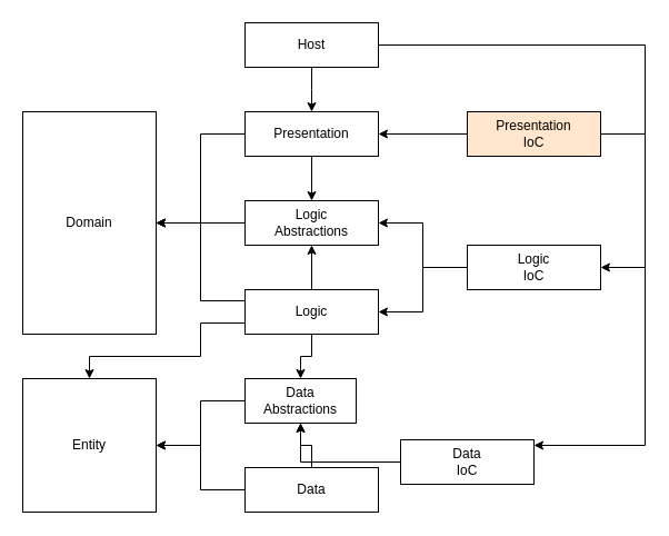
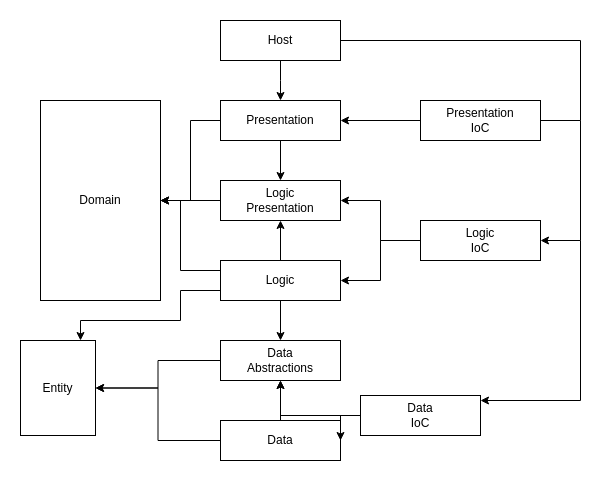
  <mxCell id="0" />
  <mxCell id="1" parent="0" />
  <mxCell id="2" style="edgeStyle=orthogonalEdgeStyle;rounded=0;orthogonalLoop=1;jettySize=auto;html=1;startArrow=none;startFill=0;endArrow=none;" parent="1" source="4" target="19" edge="1"><mxGeometry relative="1" as="geometry"><Array as="points"><mxPoint x="580" y="40" /><mxPoint x="580" y="120" /></Array></mxGeometry></mxCell>
  <mxCell id="3" style="edgeStyle=orthogonalEdgeStyle;rounded=0;orthogonalLoop=1;jettySize=auto;html=1;startArrow=none;startFill=0;" parent="1" source="4" edge="1"><mxGeometry relative="1" as="geometry"><mxPoint x="280" y="100" as="targetPoint" /></mxGeometry></mxCell>
  <mxCell id="4" value="Host" style="rounded=0;whiteSpace=wrap;html=1;" parent="1" vertex="1"><mxGeometry x="220" y="20" width="120" height="40" as="geometry" /></mxCell>
  <mxCell id="5" style="edgeStyle=orthogonalEdgeStyle;rounded=0;orthogonalLoop=1;jettySize=auto;html=1;startArrow=none;startFill=0;" parent="1" source="7" target="28" edge="1"><mxGeometry relative="1" as="geometry" /></mxCell>
  <mxCell id="6" style="edgeStyle=orthogonalEdgeStyle;rounded=0;orthogonalLoop=1;jettySize=auto;html=1;startArrow=none;startFill=0;" parent="1" source="7" target="8" edge="1"><mxGeometry relative="1" as="geometry" /></mxCell>
  <mxCell id="7" value="Presentation" style="rounded=0;whiteSpace=wrap;html=1;" parent="1" vertex="1"><mxGeometry x="220" y="100" width="120" height="40" as="geometry" /></mxCell>
- <mxCell id="8" value="Domain" style="rounded=0;whiteSpace=wrap;html=1;" parent="1" vertex="1"><mxGeometry x="20" y="100" width="120" height="200" as="geometry" /></mxCell>
+ <mxCell id="8" value="Domain" style="rounded=0;whiteSpace=wrap;html=1;" parent="1" vertex="1"><mxGeometry x="40" y="100" width="120" height="200" as="geometry" /></mxCell>
  <mxCell id="9" style="edgeStyle=orthogonalEdgeStyle;rounded=0;orthogonalLoop=1;jettySize=auto;html=1;startArrow=none;startFill=0;" parent="1" source="13" target="28" edge="1"><mxGeometry relative="1" as="geometry" /></mxCell>
  <mxCell id="10" style="edgeStyle=orthogonalEdgeStyle;rounded=0;orthogonalLoop=1;jettySize=auto;html=1;startArrow=none;startFill=0;" parent="1" source="13" target="30" edge="1"><mxGeometry relative="1" as="geometry" /></mxCell>
  <mxCell id="11" style="edgeStyle=orthogonalEdgeStyle;rounded=0;orthogonalLoop=1;jettySize=auto;html=1;startArrow=none;startFill=0;" parent="1" source="13" target="8" edge="1"><mxGeometry relative="1" as="geometry"><Array as="points"><mxPoint x="180" y="270" /><mxPoint x="180" y="200" /></Array></mxGeometry></mxCell>
  <mxCell id="12" style="edgeStyle=orthogonalEdgeStyle;rounded=0;orthogonalLoop=1;jettySize=auto;html=1;" edge="1" parent="1" source="13" target="31"><mxGeometry relative="1" as="geometry"><Array as="points"><mxPoint x="180" y="290" /><mxPoint x="180" y="320" /><mxPoint x="80" y="320" /></Array></mxGeometry></mxCell>
  <mxCell id="13" value="Logic" style="rounded=0;whiteSpace=wrap;html=1;" parent="1" vertex="1"><mxGeometry x="220" y="260" width="120" height="40" as="geometry" /></mxCell>
  <mxCell id="14" style="edgeStyle=orthogonalEdgeStyle;rounded=0;orthogonalLoop=1;jettySize=auto;html=1;startArrow=none;startFill=0;" parent="1" source="16" target="30" edge="1"><mxGeometry relative="1" as="geometry" /></mxCell>
  <mxCell id="15" style="edgeStyle=orthogonalEdgeStyle;rounded=0;orthogonalLoop=1;jettySize=auto;html=1;" parent="1" source="16" target="31" edge="1"><mxGeometry relative="1" as="geometry" /></mxCell>
  <mxCell id="16" value="Data" style="rounded=0;whiteSpace=wrap;html=1;" parent="1" vertex="1"><mxGeometry x="220" y="420" width="120" height="40" as="geometry" /></mxCell>
  <mxCell id="17" style="edgeStyle=orthogonalEdgeStyle;rounded=0;orthogonalLoop=1;jettySize=auto;html=1;" parent="1" target="23" edge="1"><mxGeometry relative="1" as="geometry"><mxPoint x="580" y="120" as="sourcePoint" /><Array as="points"><mxPoint x="580" y="240" /></Array></mxGeometry></mxCell>
  <mxCell id="18" style="edgeStyle=orthogonalEdgeStyle;rounded=0;orthogonalLoop=1;jettySize=auto;html=1;entryX=1;entryY=0.5;entryDx=0;entryDy=0;startArrow=none;startFill=0;" parent="1" source="19" target="7" edge="1"><mxGeometry relative="1" as="geometry" /></mxCell>
- <mxCell id="19" value="Presentation&lt;br&gt;IoC" style="rounded=0;whiteSpace=wrap;html=1;fillColor=#ffe6cc;" parent="1" vertex="1"><mxGeometry x="420" y="100" width="120" height="40" as="geometry" /></mxCell>
+ <mxCell id="19" value="Presentation&lt;br&gt;IoC" style="rounded=0;whiteSpace=wrap;html=1;" parent="1" vertex="1"><mxGeometry x="420" y="100" width="120" height="40" as="geometry" /></mxCell>
  <mxCell id="20" style="edgeStyle=orthogonalEdgeStyle;rounded=0;orthogonalLoop=1;jettySize=auto;html=1;" parent="1" target="26" edge="1"><mxGeometry relative="1" as="geometry"><mxPoint x="580" y="240" as="sourcePoint" /><Array as="points"><mxPoint x="580" y="400" /></Array></mxGeometry></mxCell>
  <mxCell id="21" style="edgeStyle=orthogonalEdgeStyle;rounded=0;orthogonalLoop=1;jettySize=auto;html=1;startArrow=none;startFill=0;" parent="1" source="23" target="28" edge="1"><mxGeometry relative="1" as="geometry" /></mxCell>
  <mxCell id="22" style="edgeStyle=orthogonalEdgeStyle;rounded=0;orthogonalLoop=1;jettySize=auto;html=1;entryX=1;entryY=0.5;entryDx=0;entryDy=0;startArrow=none;startFill=0;" parent="1" source="23" target="13" edge="1"><mxGeometry relative="1" as="geometry" /></mxCell>
  <mxCell id="23" value="Logic&lt;br&gt;IoC" style="rounded=0;whiteSpace=wrap;html=1;" parent="1" vertex="1"><mxGeometry x="420" y="220" width="120" height="40" as="geometry" /></mxCell>
  <mxCell id="24" style="edgeStyle=orthogonalEdgeStyle;rounded=0;orthogonalLoop=1;jettySize=auto;html=1;startArrow=none;startFill=0;" parent="1" source="26" target="30" edge="1"><mxGeometry relative="1" as="geometry" /></mxCell>
+ <mxCell id="25" style="edgeStyle=orthogonalEdgeStyle;rounded=0;orthogonalLoop=1;jettySize=auto;html=1;entryX=1;entryY=0.5;entryDx=0;entryDy=0;startArrow=none;startFill=0;" parent="1" source="26" target="16" edge="1"><mxGeometry relative="1" as="geometry" /></mxCell>
  <mxCell id="26" value="Data&lt;br&gt;IoC" style="rounded=0;whiteSpace=wrap;html=1;" parent="1" vertex="1"><mxGeometry x="360" y="395" width="120" height="40" as="geometry" /></mxCell>
  <mxCell id="27" style="edgeStyle=orthogonalEdgeStyle;rounded=0;orthogonalLoop=1;jettySize=auto;html=1;startArrow=none;startFill=0;" parent="1" source="28" target="8" edge="1"><mxGeometry relative="1" as="geometry" /></mxCell>
- <mxCell id="28" value="Logic&lt;br&gt;Abstractions" style="rounded=0;whiteSpace=wrap;html=1;" parent="1" vertex="1"><mxGeometry x="220" y="180" width="120" height="40" as="geometry" /></mxCell>
+ <mxCell id="28" value="Logic&lt;br&gt;Presentation" style="rounded=0;whiteSpace=wrap;html=1;" parent="1" vertex="1"><mxGeometry x="220" y="180" width="120" height="40" as="geometry" /></mxCell>
  <mxCell id="29" style="edgeStyle=orthogonalEdgeStyle;rounded=0;orthogonalLoop=1;jettySize=auto;html=1;" parent="1" source="30" target="31" edge="1"><mxGeometry relative="1" as="geometry" /></mxCell>
- <mxCell id="30" value="Data&lt;br&gt;Abstractions" style="rounded=0;whiteSpace=wrap;html=1;" parent="1" vertex="1"><mxGeometry x="220" y="340" width="100" height="40" as="geometry" /></mxCell>
- <mxCell id="31" value="Entity" style="rounded=0;whiteSpace=wrap;html=1;" parent="1" vertex="1"><mxGeometry x="20" y="340" width="120" height="120" as="geometry" /></mxCell>
+ <mxCell id="30" value="Data&lt;br&gt;Abstractions" style="rounded=0;whiteSpace=wrap;html=1;" parent="1" vertex="1"><mxGeometry x="220" y="340" width="120" height="40" as="geometry" /></mxCell>
+ <mxCell id="31" value="Entity" style="rounded=0;whiteSpace=wrap;html=1;" parent="1" vertex="1"><mxGeometry x="20" y="340" width="75" height="95" as="geometry" /></mxCell>
